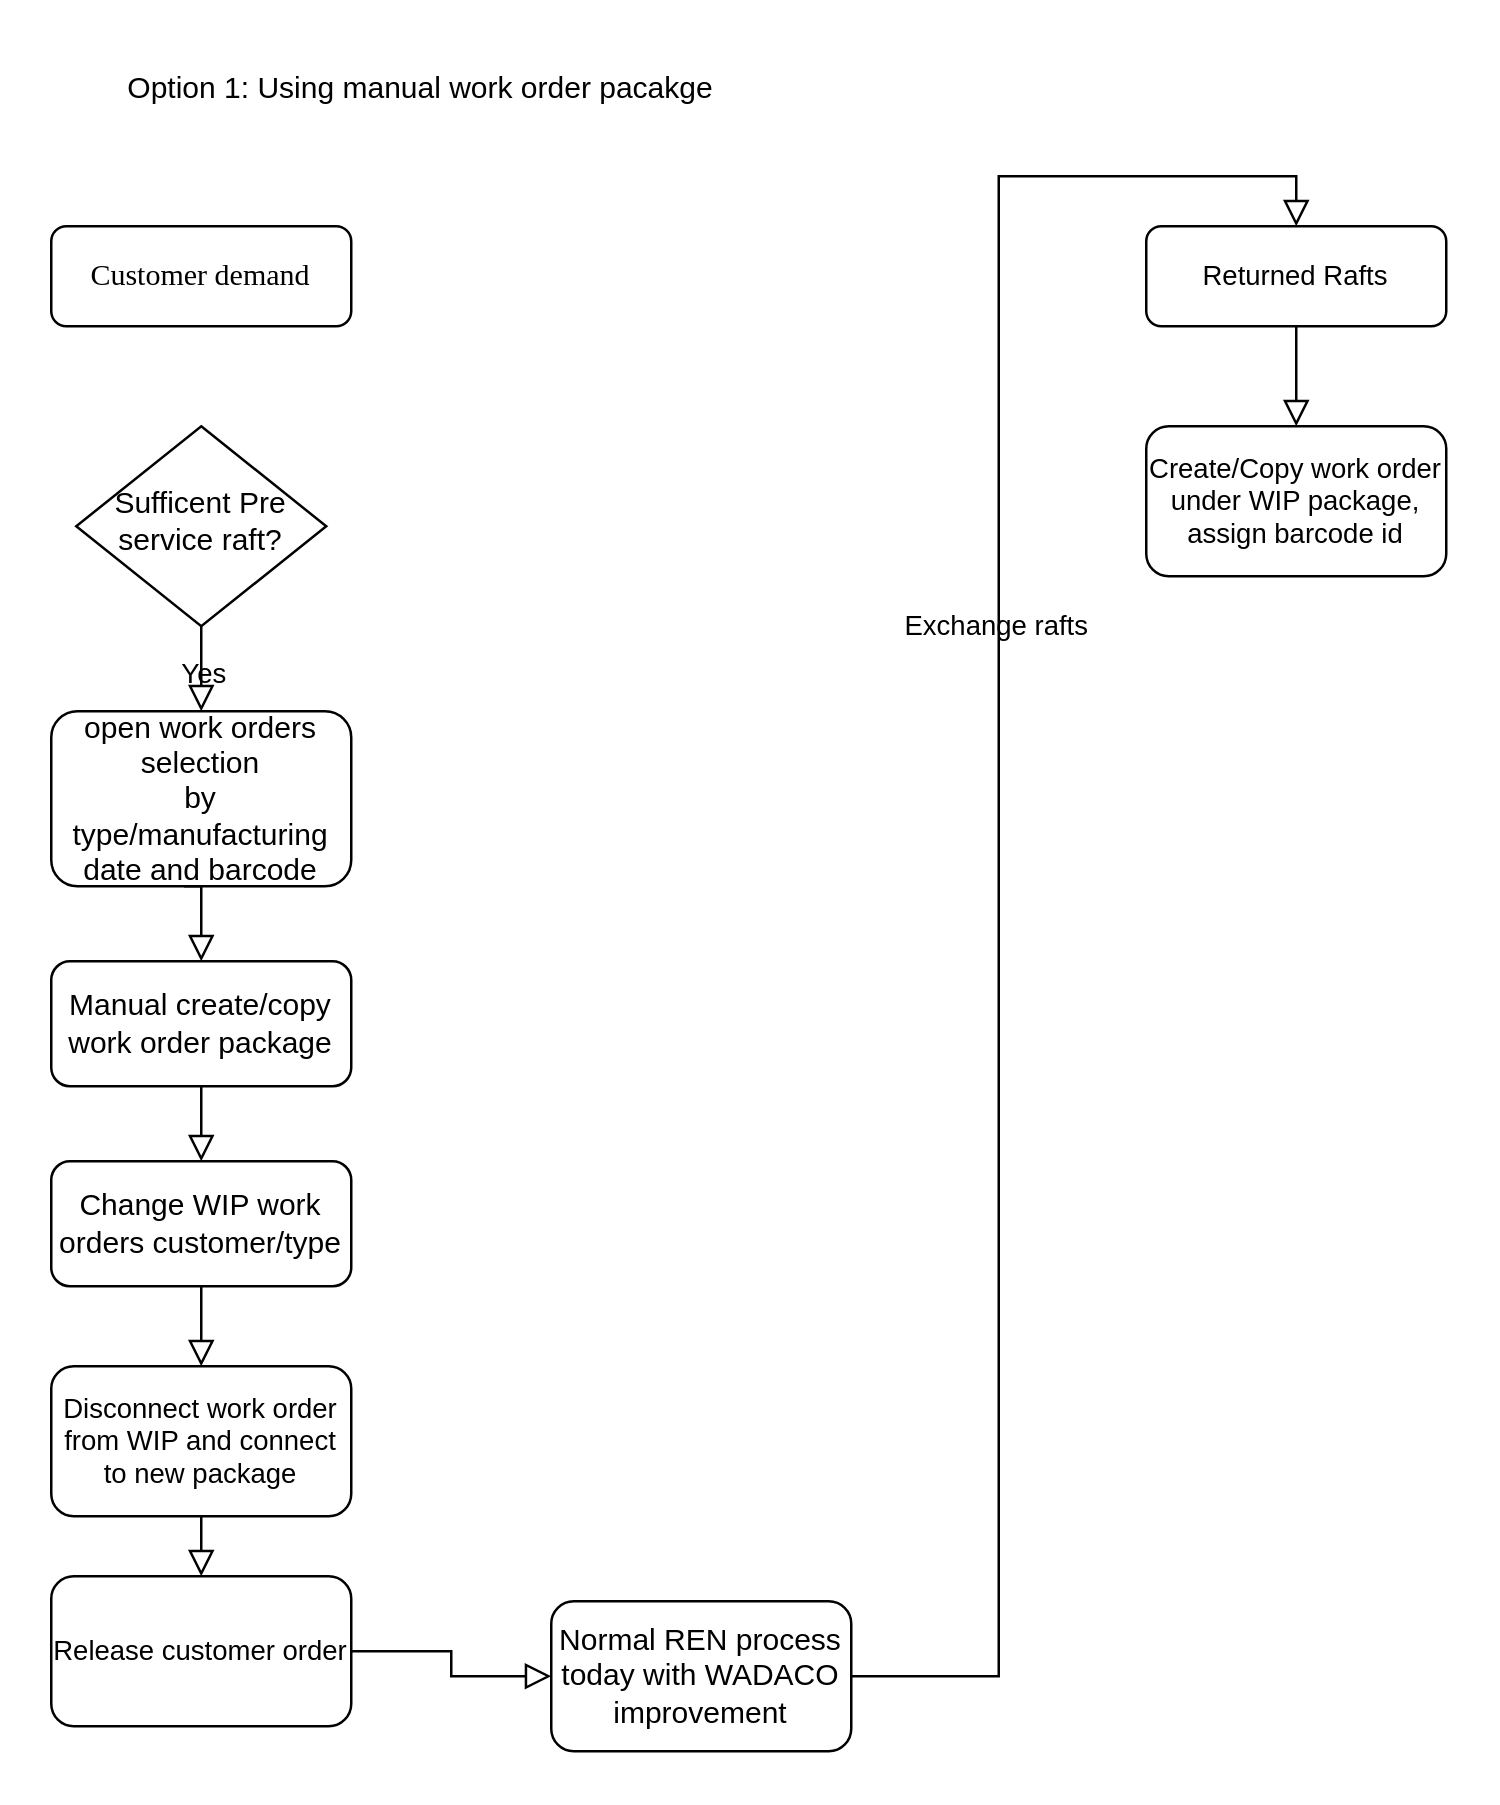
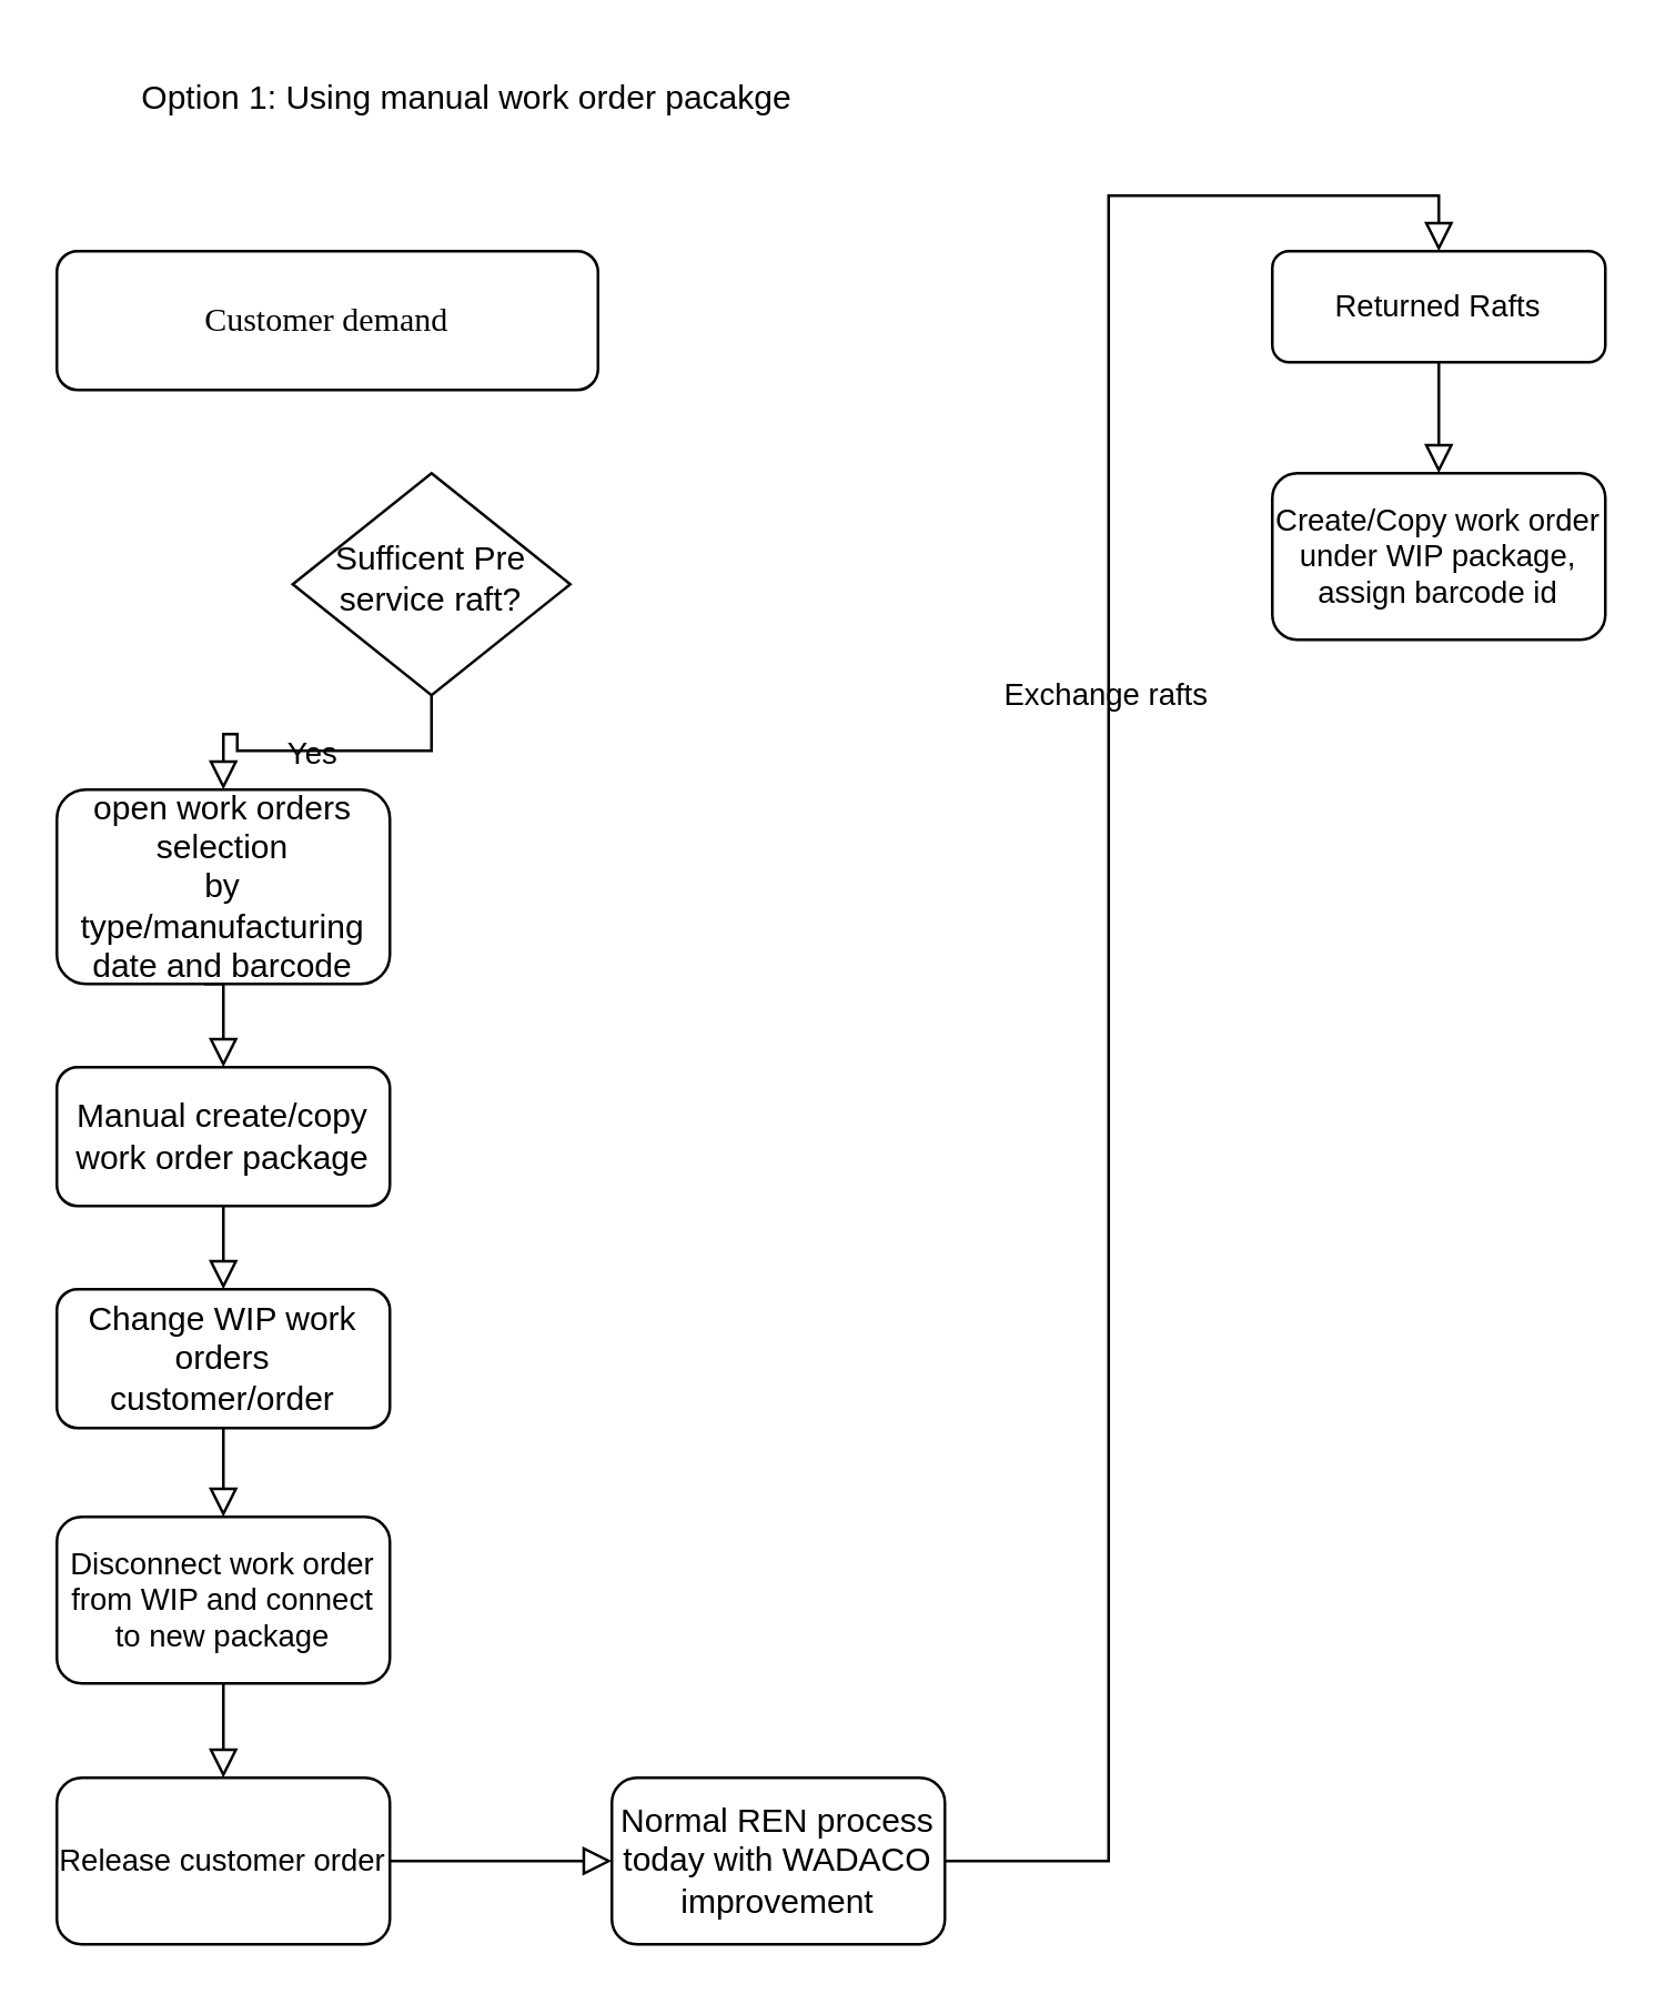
  <mxCell id="0" />
  <mxCell id="1" parent="0" />
- <mxCell id="2" value="&lt;font face=&quot;Verdana&quot;&gt;Customer demand&lt;/font&gt;" style="rounded=1;whiteSpace=wrap;html=1;fontSize=12;glass=0;strokeWidth=1;shadow=0;" parent="1" vertex="1"><mxGeometry x="20" y="90" width="120" height="40" as="geometry" /></mxCell>
+ <mxCell id="2" value="&lt;font face=&quot;Verdana&quot;&gt;Customer demand&lt;/font&gt;" style="rounded=1;whiteSpace=wrap;html=1;fontSize=12;glass=0;strokeWidth=1;shadow=0;" parent="1" vertex="1"><mxGeometry x="20" y="90" width="195" height="50" as="geometry" /></mxCell>
  <mxCell id="3" style="edgeStyle=orthogonalEdgeStyle;shape=connector;rounded=0;orthogonalLoop=1;jettySize=auto;html=1;exitX=0.5;exitY=1;exitDx=0;exitDy=0;entryX=0.5;entryY=0;entryDx=0;entryDy=0;shadow=0;strokeColor=default;strokeWidth=1;align=center;verticalAlign=middle;fontFamily=Helvetica;fontSize=11;fontColor=default;labelBackgroundColor=none;endArrow=block;endFill=0;endSize=8;" parent="1" source="5" target="7" edge="1"><mxGeometry relative="1" as="geometry" /></mxCell>
  <mxCell id="4" value="Yes" style="edgeLabel;html=1;align=center;verticalAlign=middle;resizable=0;points=[];fontFamily=Helvetica;fontSize=11;fontColor=default;labelBackgroundColor=none;" parent="3" vertex="1" connectable="0"><mxGeometry x="0.059" relative="1" as="geometry"><mxPoint as="offset" /></mxGeometry></mxCell>
- <mxCell id="5" value="Sufficent Pre service raft?" style="rhombus;whiteSpace=wrap;html=1;shadow=0;fontFamily=Helvetica;fontSize=12;align=center;strokeWidth=1;spacing=6;spacingTop=-4;" parent="1" vertex="1"><mxGeometry x="30" y="170" width="100" height="80" as="geometry" /></mxCell>
+ <mxCell id="5" value="Sufficent Pre service raft?" style="rhombus;whiteSpace=wrap;html=1;shadow=0;fontFamily=Helvetica;fontSize=12;align=center;strokeWidth=1;spacing=6;spacingTop=-4;" parent="1" vertex="1"><mxGeometry x="105" y="170" width="100" height="80" as="geometry" /></mxCell>
  <mxCell id="6" value="Option 1: Using manual work order pacakge" style="text;strokeColor=none;align=center;fillColor=none;html=1;verticalAlign=middle;whiteSpace=wrap;rounded=0;" parent="1" vertex="1"><mxGeometry x="43" y="20" width="250" height="30" as="geometry" /></mxCell>
  <mxCell id="7" value="open work orders selection&lt;div&gt;by type/manufacturing date and barcode&lt;/div&gt;" style="rounded=1;whiteSpace=wrap;html=1;" parent="1" vertex="1"><mxGeometry x="20" y="284" width="120" height="70" as="geometry" /></mxCell>
  <mxCell id="8" value="" style="edgeStyle=orthogonalEdgeStyle;shape=connector;rounded=0;orthogonalLoop=1;jettySize=auto;html=1;shadow=0;strokeColor=default;strokeWidth=1;align=center;verticalAlign=middle;fontFamily=Helvetica;fontSize=11;fontColor=default;labelBackgroundColor=none;endArrow=block;endFill=0;endSize=8;" parent="1" source="9" target="12" edge="1"><mxGeometry relative="1" as="geometry" /></mxCell>
  <mxCell id="9" value="Manual create/copy work order package" style="rounded=1;whiteSpace=wrap;html=1;" parent="1" vertex="1"><mxGeometry x="20" y="384" width="120" height="50" as="geometry" /></mxCell>
  <mxCell id="10" value="" style="rounded=0;html=1;jettySize=auto;orthogonalLoop=1;fontSize=11;endArrow=block;endFill=0;endSize=8;strokeWidth=1;shadow=0;labelBackgroundColor=none;edgeStyle=orthogonalEdgeStyle;entryX=0.5;entryY=0;entryDx=0;entryDy=0;exitX=0.442;exitY=1;exitDx=0;exitDy=0;exitPerimeter=0;" parent="1" source="7" target="9" edge="1"><mxGeometry relative="1" as="geometry"><mxPoint x="90" y="140" as="sourcePoint" /><mxPoint x="90" y="190" as="targetPoint" /></mxGeometry></mxCell>
  <mxCell id="11" value="" style="edgeStyle=orthogonalEdgeStyle;shape=connector;rounded=0;orthogonalLoop=1;jettySize=auto;html=1;shadow=0;strokeColor=default;strokeWidth=1;align=center;verticalAlign=middle;fontFamily=Helvetica;fontSize=11;fontColor=default;labelBackgroundColor=none;endArrow=block;endFill=0;endSize=8;" parent="1" source="12" target="14" edge="1"><mxGeometry relative="1" as="geometry" /></mxCell>
- <mxCell id="12" value="Change WIP work orders customer/type" style="rounded=1;whiteSpace=wrap;html=1;" parent="1" vertex="1"><mxGeometry x="20" y="464" width="120" height="50" as="geometry" /></mxCell>
+ <mxCell id="12" value="Change WIP work orders customer/order" style="rounded=1;whiteSpace=wrap;html=1;" parent="1" vertex="1"><mxGeometry x="20" y="464" width="120" height="50" as="geometry" /></mxCell>
  <mxCell id="13" style="edgeStyle=orthogonalEdgeStyle;shape=connector;rounded=0;orthogonalLoop=1;jettySize=auto;html=1;exitX=0.5;exitY=1;exitDx=0;exitDy=0;entryX=0.5;entryY=0;entryDx=0;entryDy=0;shadow=0;strokeColor=default;strokeWidth=1;align=center;verticalAlign=middle;fontFamily=Helvetica;fontSize=11;fontColor=default;labelBackgroundColor=none;endArrow=block;endFill=0;endSize=8;" parent="1" source="14" target="16" edge="1"><mxGeometry relative="1" as="geometry" /></mxCell>
  <mxCell id="14" value="Disconnect work order from WIP and connect to new package" style="rounded=1;whiteSpace=wrap;html=1;fontFamily=Helvetica;fontSize=11;fontColor=default;labelBackgroundColor=none;" parent="1" vertex="1"><mxGeometry x="20" y="546" width="120" height="60" as="geometry" /></mxCell>
  <mxCell id="15" value="" style="edgeStyle=orthogonalEdgeStyle;shape=connector;rounded=0;orthogonalLoop=1;jettySize=auto;html=1;shadow=0;strokeColor=default;strokeWidth=1;align=center;verticalAlign=middle;fontFamily=Helvetica;fontSize=11;fontColor=default;labelBackgroundColor=none;endArrow=block;endFill=0;endSize=8;" parent="1" source="16" target="19" edge="1"><mxGeometry relative="1" as="geometry" /></mxCell>
- <mxCell id="16" value="Release customer order" style="rounded=1;whiteSpace=wrap;html=1;fontFamily=Helvetica;fontSize=11;fontColor=default;labelBackgroundColor=none;" parent="1" vertex="1"><mxGeometry x="20" y="630" width="120" height="60" as="geometry" /></mxCell>
+ <mxCell id="16" value="Release customer order" style="rounded=1;whiteSpace=wrap;html=1;fontFamily=Helvetica;fontSize=11;fontColor=default;labelBackgroundColor=none;" parent="1" vertex="1"><mxGeometry x="20" y="640" width="120" height="60" as="geometry" /></mxCell>
  <mxCell id="17" style="edgeStyle=orthogonalEdgeStyle;rounded=0;orthogonalLoop=1;jettySize=auto;html=1;exitX=1;exitY=0.5;exitDx=0;exitDy=0;entryX=0.5;entryY=0;entryDx=0;entryDy=0;shadow=0;strokeColor=default;strokeWidth=1;align=center;verticalAlign=middle;fontFamily=Helvetica;fontSize=11;fontColor=default;labelBackgroundColor=none;endArrow=block;endFill=0;endSize=8;" edge="1" parent="1" source="19" target="21"><mxGeometry relative="1" as="geometry"><mxPoint x="363" y="670" as="targetPoint" /></mxGeometry></mxCell>
  <mxCell id="18" value="Exchange rafts" style="edgeLabel;html=1;align=center;verticalAlign=middle;resizable=0;points=[];fontFamily=Helvetica;fontSize=11;fontColor=default;labelBackgroundColor=none;fillColor=none;gradientColor=none;" vertex="1" connectable="0" parent="17"><mxGeometry x="0.203" y="2" relative="1" as="geometry"><mxPoint as="offset" /></mxGeometry></mxCell>
  <mxCell id="19" value="&lt;span style=&quot;font-size: 12px;&quot;&gt;Normal REN process today with WADACO improvement&lt;/span&gt;" style="whiteSpace=wrap;html=1;fontSize=11;rounded=1;labelBackgroundColor=none;" parent="1" vertex="1"><mxGeometry x="220" y="640" width="120" height="60" as="geometry" /></mxCell>
  <mxCell id="20" value="" style="edgeStyle=orthogonalEdgeStyle;rounded=0;orthogonalLoop=1;jettySize=auto;html=1;fontFamily=Helvetica;fontSize=11;fontColor=default;labelBackgroundColor=none;resizable=0;shadow=0;strokeColor=default;strokeWidth=1;align=center;verticalAlign=middle;endArrow=block;endFill=0;endSize=8;" edge="1" parent="1" source="21" target="22"><mxGeometry relative="1" as="geometry" /></mxCell>
  <mxCell id="21" value="Returned Rafts" style="rounded=1;whiteSpace=wrap;html=1;fontFamily=Helvetica;fontSize=11;fontColor=default;labelBackgroundColor=none;" parent="1" vertex="1"><mxGeometry x="458" y="90" width="120" height="40" as="geometry" /></mxCell>
  <mxCell id="22" value="Create/Copy work order under WIP package, assign barcode id" style="rounded=1;whiteSpace=wrap;html=1;align=center;verticalAlign=middle;fontFamily=Helvetica;fontSize=11;fontColor=default;labelBackgroundColor=none;resizable=0;fillColor=none;gradientColor=none;" vertex="1" parent="1"><mxGeometry x="458" y="170" width="120" height="60" as="geometry" /></mxCell>
